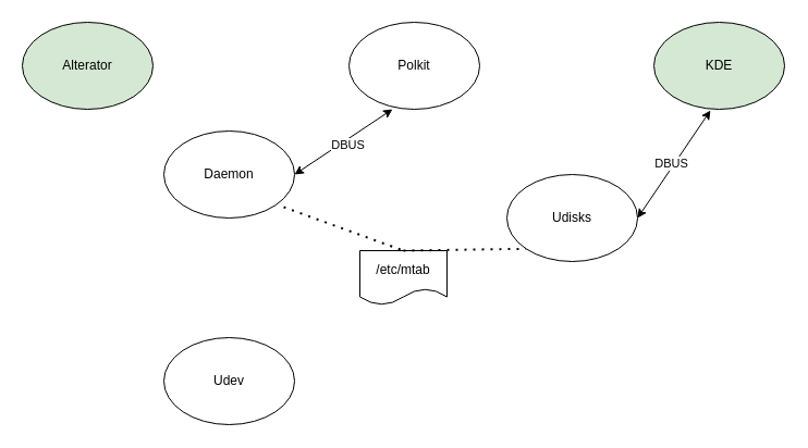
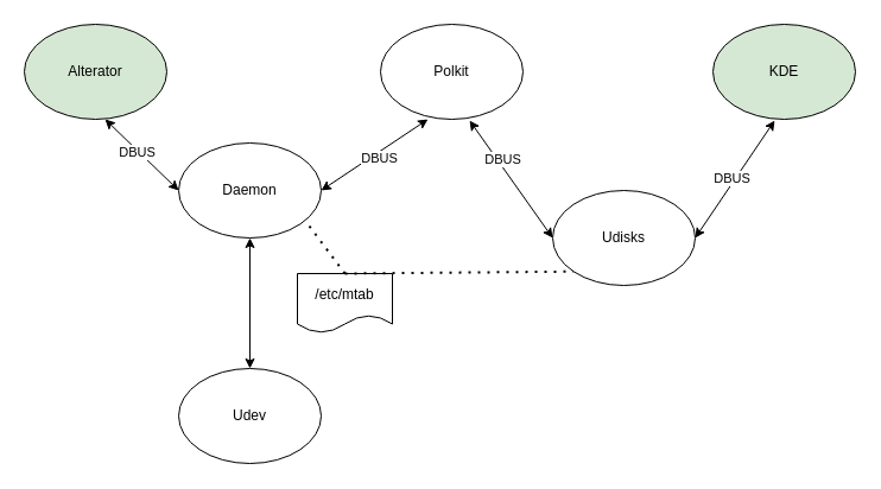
  <mxCell id="0" />
  <mxCell id="1" parent="0" />
  <mxCell id="2" value="Daemon" style="ellipse;whiteSpace=wrap;html=1;" vertex="1" parent="1"><mxGeometry x="150" y="120" width="120" height="80" as="geometry" /></mxCell>
  <mxCell id="3" value="Alterator" style="ellipse;whiteSpace=wrap;html=1;fillColor=#d5e8d4;" vertex="1" parent="1"><mxGeometry x="20" y="20" width="120" height="80" as="geometry" /></mxCell>
  <mxCell id="4" value="Polkit" style="ellipse;whiteSpace=wrap;html=1;" vertex="1" parent="1"><mxGeometry x="320" y="20" width="120" height="80" as="geometry" /></mxCell>
  <mxCell id="5" value="Udisks" style="ellipse;whiteSpace=wrap;html=1;" vertex="1" parent="1"><mxGeometry x="465" y="160" width="120" height="80" as="geometry" /></mxCell>
  <mxCell id="6" value="KDE" style="ellipse;whiteSpace=wrap;html=1;fillColor=#d5e8d4;" vertex="1" parent="1"><mxGeometry x="600" y="20" width="120" height="80" as="geometry" /></mxCell>
  <mxCell id="7" value="" style="endArrow=classic;startArrow=classic;html=1;rounded=0;entryX=1;entryY=0.5;entryDx=0;entryDy=0;exitX=0.433;exitY=1.013;exitDx=0;exitDy=0;exitPerimeter=0;" edge="1" parent="1" source="6" target="5"><mxGeometry width="50" height="50" relative="1" as="geometry"><mxPoint x="650" y="100" as="sourcePoint" /><mxPoint x="370" y="200" as="targetPoint" /></mxGeometry></mxCell>
  <mxCell id="8" value="DBUS" style="edgeLabel;html=1;align=center;verticalAlign=middle;resizable=0;points=[];" vertex="1" connectable="0" parent="7"><mxGeometry x="0.003" y="-3" relative="1" as="geometry"><mxPoint as="offset" /></mxGeometry></mxCell>
+ <mxCell id="9" value="" style="endArrow=classic;startArrow=classic;html=1;rounded=0;entryX=0;entryY=0.5;entryDx=0;entryDy=0;exitX=0.625;exitY=1.013;exitDx=0;exitDy=0;exitPerimeter=0;" edge="1" parent="1" source="4" target="5"><mxGeometry width="50" height="50" relative="1" as="geometry"><mxPoint x="320" y="250" as="sourcePoint" /><mxPoint x="440" y="160" as="targetPoint" /></mxGeometry></mxCell>
+ <mxCell id="10" value="DBUS" style="edgeLabel;html=1;align=center;verticalAlign=middle;resizable=0;points=[];" vertex="1" connectable="0" parent="9"><mxGeometry x="-0.302" y="4" relative="1" as="geometry"><mxPoint as="offset" /></mxGeometry></mxCell>
  <mxCell id="11" value="" style="endArrow=classic;startArrow=classic;html=1;rounded=0;entryX=0.333;entryY=1;entryDx=0;entryDy=0;entryPerimeter=0;exitX=1;exitY=0.5;exitDx=0;exitDy=0;" edge="1" parent="1" source="2" target="4"><mxGeometry width="50" height="50" relative="1" as="geometry"><mxPoint x="320" y="250" as="sourcePoint" /><mxPoint x="370" y="200" as="targetPoint" /></mxGeometry></mxCell>
  <mxCell id="12" value="DBUS" style="edgeLabel;html=1;align=center;verticalAlign=middle;resizable=0;points=[];" vertex="1" connectable="0" parent="11"><mxGeometry x="0.041" y="-4" relative="1" as="geometry"><mxPoint as="offset" /></mxGeometry></mxCell>
+ <mxCell id="13" value="" style="endArrow=classic;startArrow=classic;html=1;rounded=0;entryX=0;entryY=0.5;entryDx=0;entryDy=0;exitX=0.567;exitY=1;exitDx=0;exitDy=0;exitPerimeter=0;" edge="1" parent="1" source="3" target="2"><mxGeometry width="50" height="50" relative="1" as="geometry"><mxPoint x="320" y="250" as="sourcePoint" /><mxPoint x="370" y="200" as="targetPoint" /></mxGeometry></mxCell>
+ <mxCell id="14" value="DBUS" style="edgeLabel;html=1;align=center;verticalAlign=middle;resizable=0;points=[];" vertex="1" connectable="0" parent="13"><mxGeometry x="-0.115" y="-1" relative="1" as="geometry"><mxPoint as="offset" /></mxGeometry></mxCell>
  <mxCell id="15" value="Udev" style="ellipse;whiteSpace=wrap;html=1;" vertex="1" parent="1"><mxGeometry x="150" y="310" width="120" height="80" as="geometry" /></mxCell>
- <mxCell id="17" value="/etc/mtab" style="shape=document;whiteSpace=wrap;html=1;boundedLbl=1;" vertex="1" parent="1"><mxGeometry x="330" y="230" width="80" height="50" as="geometry" /></mxCell>
+ <mxCell id="16" value="" style="endArrow=classic;startArrow=classic;html=1;rounded=0;entryX=0.5;entryY=0;entryDx=0;entryDy=0;exitX=0.5;exitY=1;exitDx=0;exitDy=0;" edge="1" parent="1" source="2" target="15"><mxGeometry width="50" height="50" relative="1" as="geometry"><mxPoint x="330" y="350" as="sourcePoint" /><mxPoint x="380" y="300" as="targetPoint" /></mxGeometry></mxCell>
+ <mxCell id="17" value="/etc/mtab" style="shape=document;whiteSpace=wrap;html=1;boundedLbl=1;" vertex="1" parent="1"><mxGeometry x="250" y="230" width="80" height="50" as="geometry" /></mxCell>
  <mxCell id="18" value="" style="endArrow=none;dashed=1;html=1;dashPattern=1 3;strokeWidth=2;rounded=0;entryX=0;entryY=1;entryDx=0;entryDy=0;exitX=0.5;exitY=0;exitDx=0;exitDy=0;" edge="1" parent="1" source="17" target="5"><mxGeometry width="50" height="50" relative="1" as="geometry"><mxPoint x="330" y="350" as="sourcePoint" /><mxPoint x="380" y="300" as="targetPoint" /></mxGeometry></mxCell>
  <mxCell id="19" value="" style="endArrow=none;dashed=1;html=1;dashPattern=1 3;strokeWidth=2;rounded=0;entryX=0.5;entryY=0;entryDx=0;entryDy=0;exitX=0.917;exitY=0.875;exitDx=0;exitDy=0;exitPerimeter=0;" edge="1" parent="1" source="2" target="17"><mxGeometry width="50" height="50" relative="1" as="geometry"><mxPoint x="330" y="350" as="sourcePoint" /><mxPoint x="380" y="300" as="targetPoint" /></mxGeometry></mxCell>
